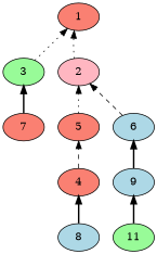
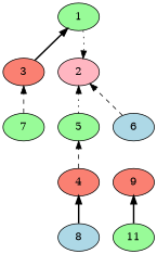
  digraph {
    rankdir=BT
    node [fillcolor=salmon style=filled]
    edge [style=bold]
    2 [fillcolor=lightpink]
-   1 [rank=source]
-   3 [fillcolor=palegreen]
+   1 [fillcolor=palegreen rank=source]
+   3
    4
-   5
+   5 [fillcolor=palegreen]
    6 [fillcolor=lightblue]
-   7
+   7 [fillcolor=palegreen]
    8 [fillcolor=lightblue]
-   9 [fillcolor=lightblue]
+   9
    n10 [fillcolor=palegreen label=11]
-   2 -> 1 [style=dotted]
-   3 -> 1 [style=dotted]
+   1 -> 2 [style=dotted]
+   3 -> 1
    4 -> 5 [style=dashed]
    5 -> 2 [style=dotted]
    6 -> 2 [style=dashed]
-   7 -> 3
+   7 -> 3 [style=dashed]
    8 -> 4
-   9 -> 6
    n10 -> 9
  }
